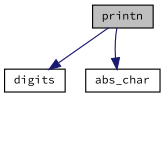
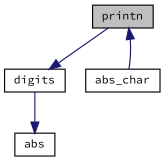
  digraph {
    fontname="Source Code Pro"
    rankdir=TB
    node [color=black fillcolor=white fontname="Source Code Pro" fontsize=10 shape=record style=filled]
    edge [color=midnightblue fontname="Source Code Pro" fontsize=10 labelfontname=Helvetica labelfontsize=10 style=solid]
    n1 [fillcolor=grey75 fontcolor=black height=0.2 label=printn width=0.4]
    n2 [height=0.2 label=digits width=0.4]
    n3 [height=0.2 label=abs_char width=0.4]
+   n4 [height=0.2 label=abs width=0.4]
    n1 -> n2
-   n1 -> n3
+   n3 -> n1
+   n2 -> n4
  }
